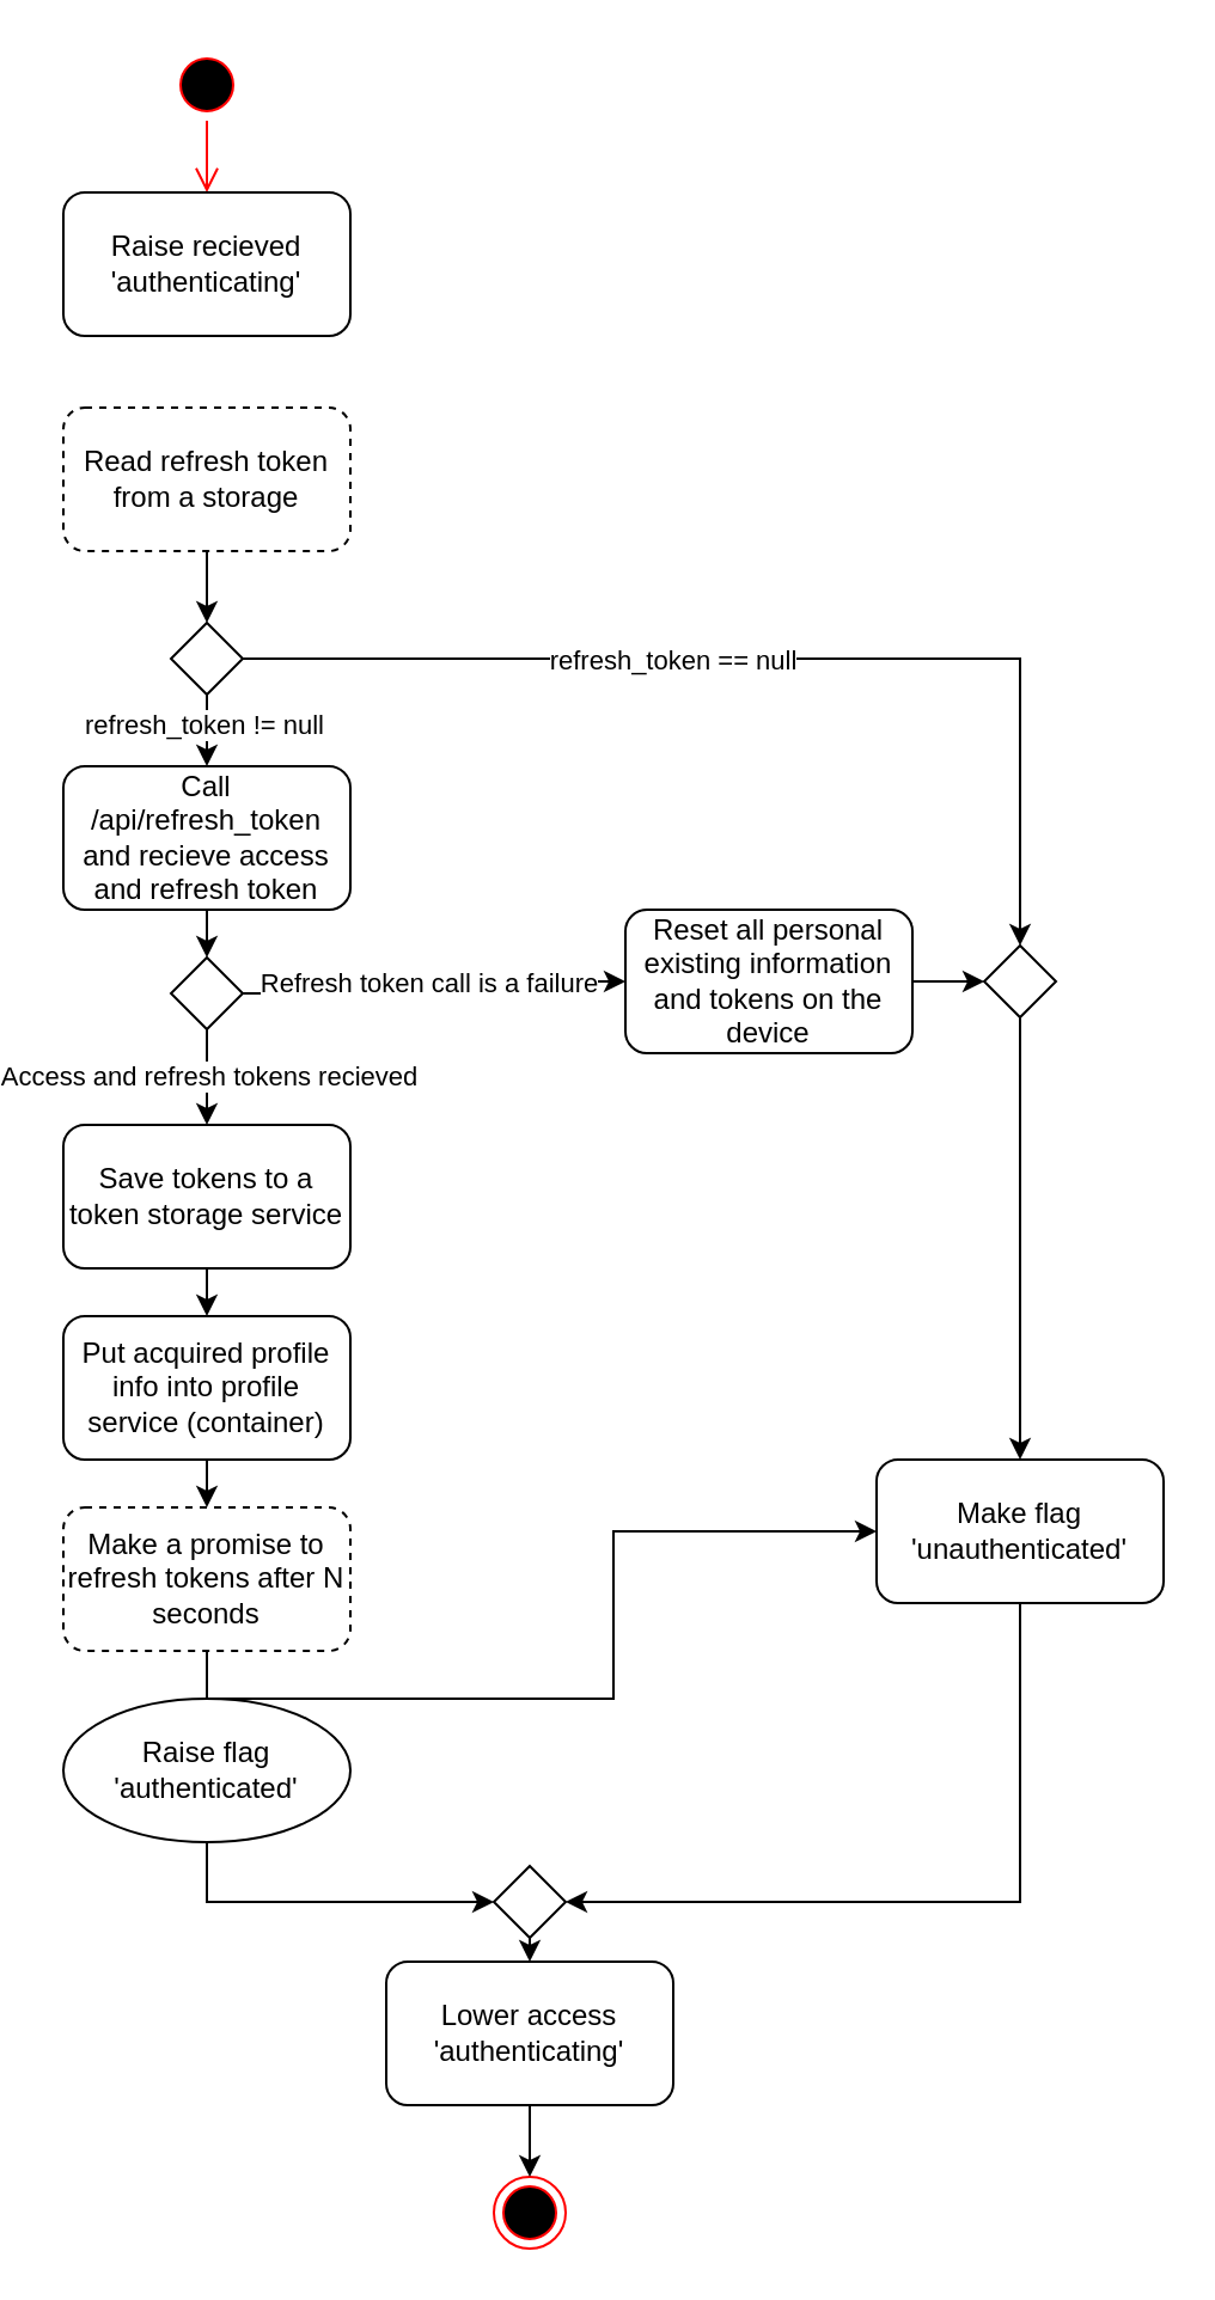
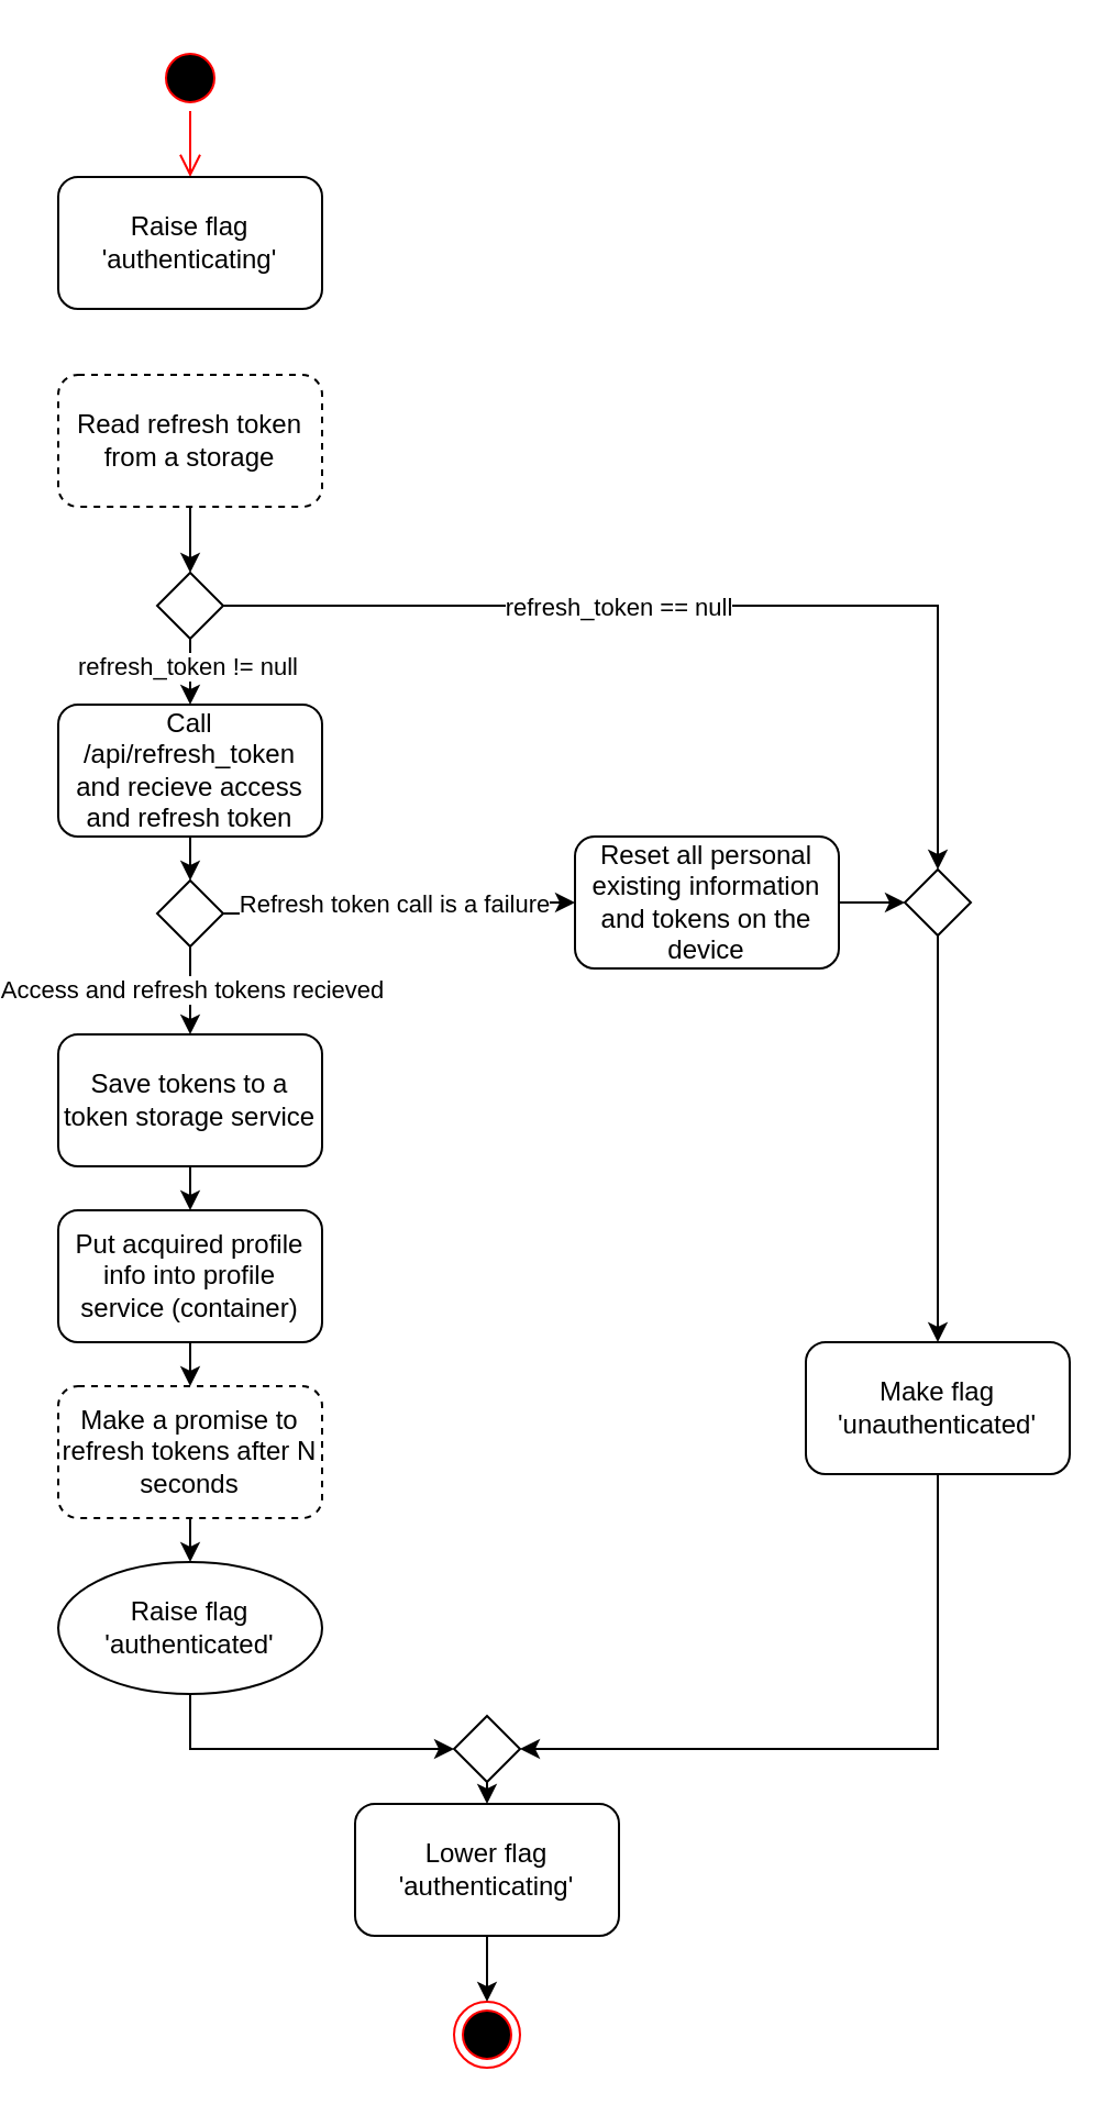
  <mxCell id="0" />
  <mxCell id="1" parent="0" />
  <mxCell id="2" value="" style="ellipse;html=1;shape=startState;fillColor=#000000;strokeColor=#ff0000;" vertex="1" parent="1"><mxGeometry x="65" y="20" width="30" height="30" as="geometry" /></mxCell>
  <mxCell id="3" value="" style="edgeStyle=orthogonalEdgeStyle;html=1;verticalAlign=bottom;endArrow=open;endSize=8;strokeColor=#ff0000;rounded=0;entryX=0.5;entryY=0;entryDx=0;entryDy=0;" edge="1" source="2" parent="1" target="14"><mxGeometry relative="1" as="geometry"><mxPoint x="80" y="110" as="targetPoint" /></mxGeometry></mxCell>
  <mxCell id="4" style="edgeStyle=orthogonalEdgeStyle;rounded=0;orthogonalLoop=1;jettySize=auto;html=1;exitX=0.5;exitY=1;exitDx=0;exitDy=0;entryX=0.5;entryY=0;entryDx=0;entryDy=0;" edge="1" parent="1" source="5" target="10"><mxGeometry relative="1" as="geometry" /></mxCell>
  <mxCell id="5" value="Read refresh token from a storage" style="rounded=1;whiteSpace=wrap;html=1;dashed=1;" vertex="1" parent="1"><mxGeometry x="20" y="170" width="120" height="60" as="geometry" /></mxCell>
  <mxCell id="6" style="edgeStyle=orthogonalEdgeStyle;rounded=0;orthogonalLoop=1;jettySize=auto;html=1;exitX=0.5;exitY=1;exitDx=0;exitDy=0;entryX=0.5;entryY=0;entryDx=0;entryDy=0;" edge="1" parent="1" source="10" target="18"><mxGeometry relative="1" as="geometry" /></mxCell>
  <mxCell id="7" value="refresh_token != null" style="edgeLabel;html=1;align=center;verticalAlign=middle;resizable=0;points=[];" vertex="1" connectable="0" parent="6"><mxGeometry x="-0.23" y="-2" relative="1" as="geometry"><mxPoint as="offset" /></mxGeometry></mxCell>
  <mxCell id="8" style="edgeStyle=orthogonalEdgeStyle;rounded=0;orthogonalLoop=1;jettySize=auto;html=1;exitX=1;exitY=0.5;exitDx=0;exitDy=0;entryX=0.5;entryY=0;entryDx=0;entryDy=0;" edge="1" parent="1" source="10" target="29"><mxGeometry relative="1" as="geometry" /></mxCell>
  <mxCell id="9" value="refresh_token == null" style="edgeLabel;html=1;align=center;verticalAlign=middle;resizable=0;points=[];" vertex="1" connectable="0" parent="8"><mxGeometry x="-0.304" y="-1" relative="1" as="geometry"><mxPoint x="24" y="-1" as="offset" /></mxGeometry></mxCell>
  <mxCell id="10" value="" style="rhombus;whiteSpace=wrap;html=1;" vertex="1" parent="1"><mxGeometry x="65" y="260" width="30" height="30" as="geometry" /></mxCell>
  <mxCell id="11" style="edgeStyle=orthogonalEdgeStyle;rounded=0;orthogonalLoop=1;jettySize=auto;html=1;exitX=0.5;exitY=1;exitDx=0;exitDy=0;entryX=1;entryY=0.5;entryDx=0;entryDy=0;" edge="1" parent="1" source="12" target="35"><mxGeometry relative="1" as="geometry" /></mxCell>
  <mxCell id="12" value="Make flag 'unauthenticated'" style="rounded=1;whiteSpace=wrap;html=1;" vertex="1" parent="1"><mxGeometry x="360" y="610" width="120" height="60" as="geometry" /></mxCell>
  <mxCell id="13" value="" style="ellipse;html=1;shape=endState;fillColor=#000000;strokeColor=#ff0000;" vertex="1" parent="1"><mxGeometry x="200" y="910" width="30" height="30" as="geometry" /></mxCell>
- <mxCell id="14" value="Raise recieved 'authenticating'" style="rounded=1;whiteSpace=wrap;html=1;" vertex="1" parent="1"><mxGeometry x="20" y="80" width="120" height="60" as="geometry" /></mxCell>
+ <mxCell id="14" value="Raise flag 'authenticating'" style="rounded=1;whiteSpace=wrap;html=1;" vertex="1" parent="1"><mxGeometry x="20" y="80" width="120" height="60" as="geometry" /></mxCell>
  <mxCell id="15" style="edgeStyle=orthogonalEdgeStyle;rounded=0;orthogonalLoop=1;jettySize=auto;html=1;exitX=0.5;exitY=1;exitDx=0;exitDy=0;entryX=0.5;entryY=0;entryDx=0;entryDy=0;" edge="1" parent="1" source="16" target="13"><mxGeometry relative="1" as="geometry" /></mxCell>
- <mxCell id="16" value="Lower access 'authenticating'" style="rounded=1;whiteSpace=wrap;html=1;" vertex="1" parent="1"><mxGeometry x="155" y="820" width="120" height="60" as="geometry" /></mxCell>
+ <mxCell id="16" value="Lower flag 'authenticating'" style="rounded=1;whiteSpace=wrap;html=1;" vertex="1" parent="1"><mxGeometry x="155" y="820" width="120" height="60" as="geometry" /></mxCell>
  <mxCell id="17" style="edgeStyle=orthogonalEdgeStyle;rounded=0;orthogonalLoop=1;jettySize=auto;html=1;exitX=0.5;exitY=1;exitDx=0;exitDy=0;entryX=0.5;entryY=0;entryDx=0;entryDy=0;" edge="1" parent="1" source="18" target="23"><mxGeometry relative="1" as="geometry" /></mxCell>
  <mxCell id="18" value="Call /api/refresh_token and recieve access and refresh token" style="rounded=1;whiteSpace=wrap;html=1;" vertex="1" parent="1"><mxGeometry x="20" y="320" width="120" height="60" as="geometry" /></mxCell>
  <mxCell id="19" style="edgeStyle=orthogonalEdgeStyle;rounded=0;orthogonalLoop=1;jettySize=auto;html=1;exitX=0.5;exitY=1;exitDx=0;exitDy=0;entryX=0.5;entryY=0;entryDx=0;entryDy=0;" edge="1" parent="1" source="23" target="25"><mxGeometry relative="1" as="geometry" /></mxCell>
  <mxCell id="20" value="Access and refresh tokens recieved" style="edgeLabel;html=1;align=center;verticalAlign=middle;resizable=0;points=[];" vertex="1" connectable="0" parent="19"><mxGeometry x="0.178" relative="1" as="geometry"><mxPoint y="-5" as="offset" /></mxGeometry></mxCell>
  <mxCell id="21" style="edgeStyle=orthogonalEdgeStyle;rounded=0;orthogonalLoop=1;jettySize=auto;html=1;exitX=1;exitY=0.5;exitDx=0;exitDy=0;entryX=0;entryY=0.5;entryDx=0;entryDy=0;" edge="1" parent="1" source="23" target="27"><mxGeometry relative="1" as="geometry" /></mxCell>
  <mxCell id="22" value="Refresh token call is a failure" style="edgeLabel;html=1;align=center;verticalAlign=middle;resizable=0;points=[];" vertex="1" connectable="0" parent="21"><mxGeometry x="-0.413" y="4" relative="1" as="geometry"><mxPoint x="29" y="-1" as="offset" /></mxGeometry></mxCell>
  <mxCell id="23" value="" style="rhombus;whiteSpace=wrap;html=1;" vertex="1" parent="1"><mxGeometry x="65" y="400" width="30" height="30" as="geometry" /></mxCell>
  <mxCell id="24" style="edgeStyle=orthogonalEdgeStyle;rounded=0;orthogonalLoop=1;jettySize=auto;html=1;exitX=0.5;exitY=1;exitDx=0;exitDy=0;entryX=0.5;entryY=0;entryDx=0;entryDy=0;" edge="1" parent="1" source="25" target="31"><mxGeometry relative="1" as="geometry"><mxPoint x="80" y="630" as="targetPoint" /></mxGeometry></mxCell>
  <mxCell id="25" value="Save tokens to a token storage service" style="rounded=1;whiteSpace=wrap;html=1;" vertex="1" parent="1"><mxGeometry x="20" y="470" width="120" height="60" as="geometry" /></mxCell>
  <mxCell id="26" style="edgeStyle=orthogonalEdgeStyle;rounded=0;orthogonalLoop=1;jettySize=auto;html=1;exitX=1;exitY=0.5;exitDx=0;exitDy=0;entryX=0;entryY=0.5;entryDx=0;entryDy=0;" edge="1" parent="1" source="27" target="29"><mxGeometry relative="1" as="geometry" /></mxCell>
  <mxCell id="27" value="Reset all personal existing information and tokens on the device" style="rounded=1;whiteSpace=wrap;html=1;" vertex="1" parent="1"><mxGeometry x="255" y="380" width="120" height="60" as="geometry" /></mxCell>
  <mxCell id="28" style="edgeStyle=orthogonalEdgeStyle;rounded=0;orthogonalLoop=1;jettySize=auto;html=1;exitX=0.5;exitY=1;exitDx=0;exitDy=0;entryX=0.5;entryY=0;entryDx=0;entryDy=0;" edge="1" parent="1" source="29" target="12"><mxGeometry relative="1" as="geometry" /></mxCell>
  <mxCell id="29" value="" style="rhombus;whiteSpace=wrap;html=1;" vertex="1" parent="1"><mxGeometry x="405" y="395" width="30" height="30" as="geometry" /></mxCell>
  <mxCell id="30" style="edgeStyle=orthogonalEdgeStyle;rounded=0;orthogonalLoop=1;jettySize=auto;html=1;exitX=0.5;exitY=1;exitDx=0;exitDy=0;entryX=0.5;entryY=0;entryDx=0;entryDy=0;" edge="1" parent="1" source="31" target="37"><mxGeometry relative="1" as="geometry" /></mxCell>
  <mxCell id="31" value="Put acquired profile info into profile service (container)" style="rounded=1;whiteSpace=wrap;html=1;" vertex="1" parent="1"><mxGeometry x="20" y="550" width="120" height="60" as="geometry" /></mxCell>
  <mxCell id="32" style="edgeStyle=orthogonalEdgeStyle;rounded=0;orthogonalLoop=1;jettySize=auto;html=1;exitX=0.5;exitY=1;exitDx=0;exitDy=0;entryX=0;entryY=0.5;entryDx=0;entryDy=0;" edge="1" parent="1" source="33" target="35"><mxGeometry relative="1" as="geometry" /></mxCell>
  <mxCell id="33" value="Raise flag 'authenticated'" style="ellipse;whiteSpace=wrap;html=1;" vertex="1" parent="1"><mxGeometry x="20" y="710" width="120" height="60" as="geometry" /></mxCell>
  <mxCell id="34" style="edgeStyle=orthogonalEdgeStyle;rounded=0;orthogonalLoop=1;jettySize=auto;html=1;exitX=0.5;exitY=1;exitDx=0;exitDy=0;entryX=0.5;entryY=0;entryDx=0;entryDy=0;" edge="1" parent="1" source="35" target="16"><mxGeometry relative="1" as="geometry" /></mxCell>
  <mxCell id="35" value="" style="rhombus;whiteSpace=wrap;html=1;" vertex="1" parent="1"><mxGeometry x="200" y="780" width="30" height="30" as="geometry" /></mxCell>
- <mxCell id="36" style="edgeStyle=orthogonalEdgeStyle;rounded=0;orthogonalLoop=1;jettySize=auto;html=1;exitX=0.5;exitY=1;exitDx=0;exitDy=0;" edge="1" parent="1" source="37" target="12"><mxGeometry relative="1" as="geometry" /></mxCell>
+ <mxCell id="36" style="edgeStyle=orthogonalEdgeStyle;rounded=0;orthogonalLoop=1;jettySize=auto;html=1;exitX=0.5;exitY=1;exitDx=0;exitDy=0;entryX=0.5;entryY=0;entryDx=0;entryDy=0;" edge="1" parent="1" source="37" target="33"><mxGeometry relative="1" as="geometry" /></mxCell>
  <mxCell id="37" value="Make a promise to refresh tokens after N seconds" style="rounded=1;whiteSpace=wrap;html=1;dashed=1;" vertex="1" parent="1"><mxGeometry x="20" y="630" width="120" height="60" as="geometry" /></mxCell>
